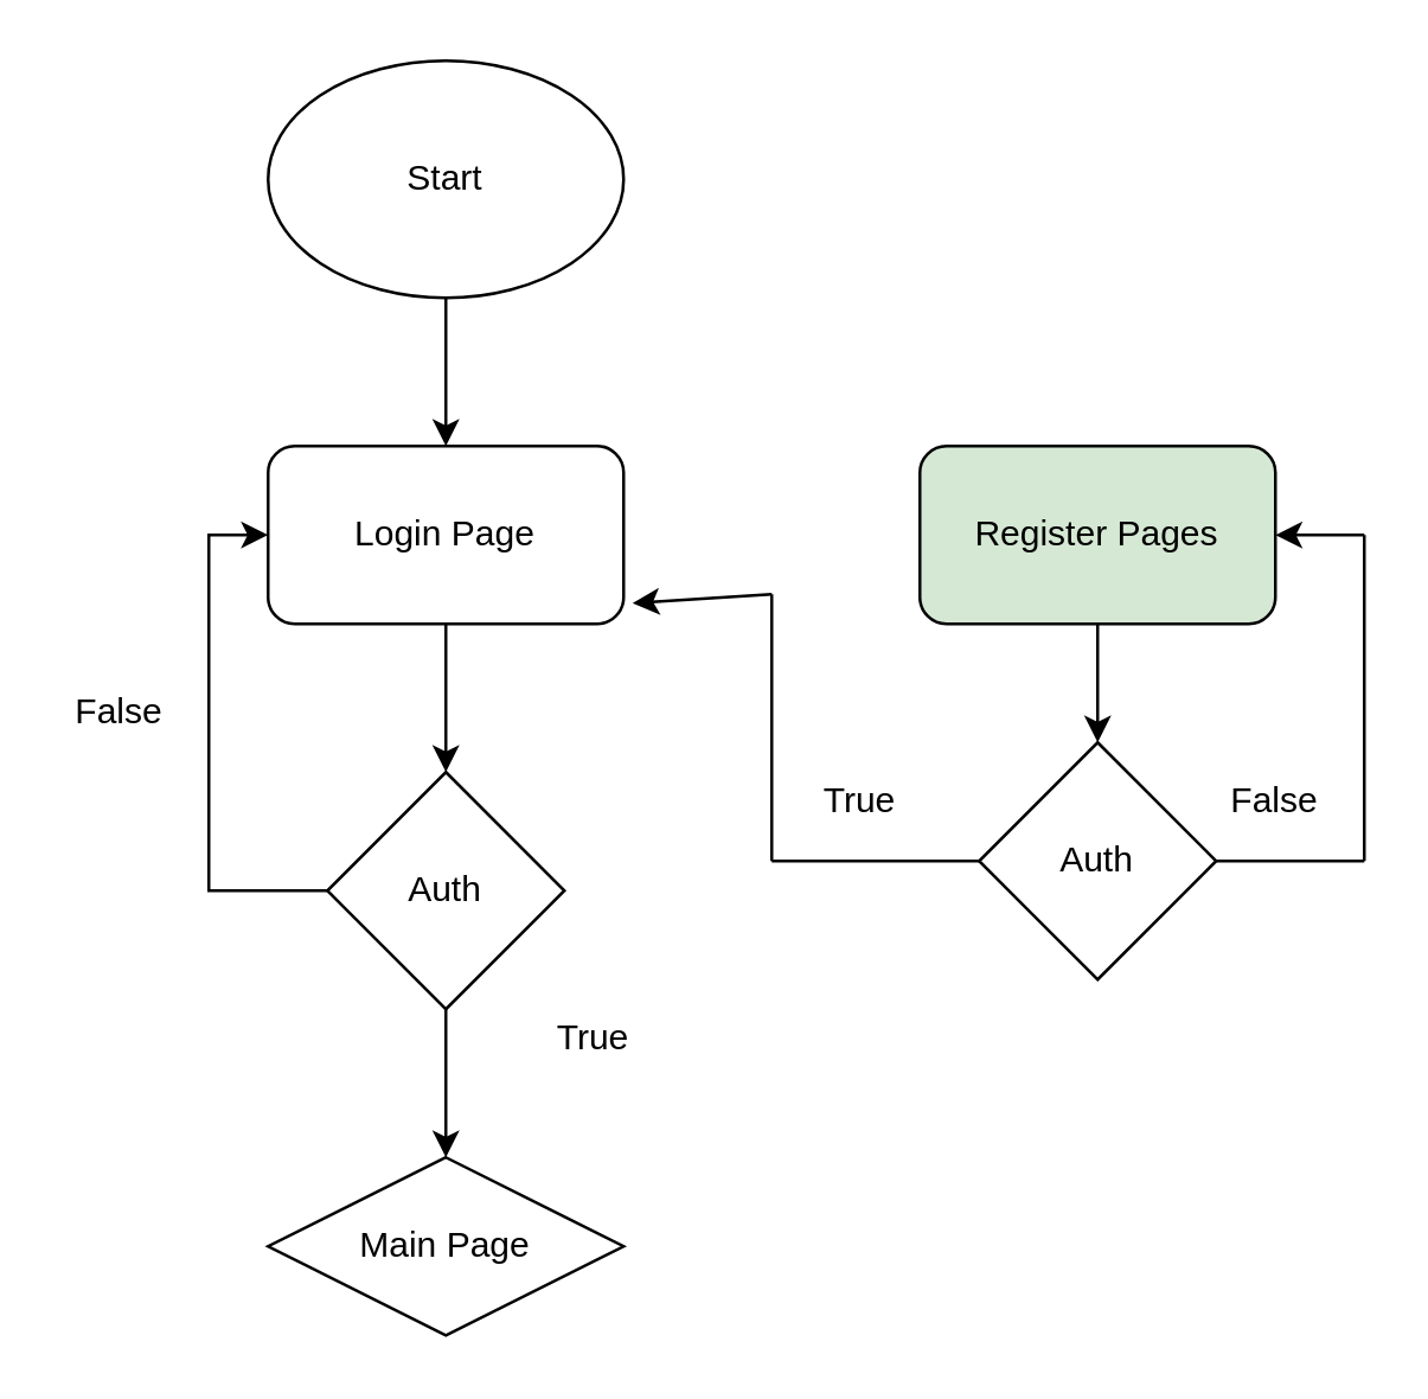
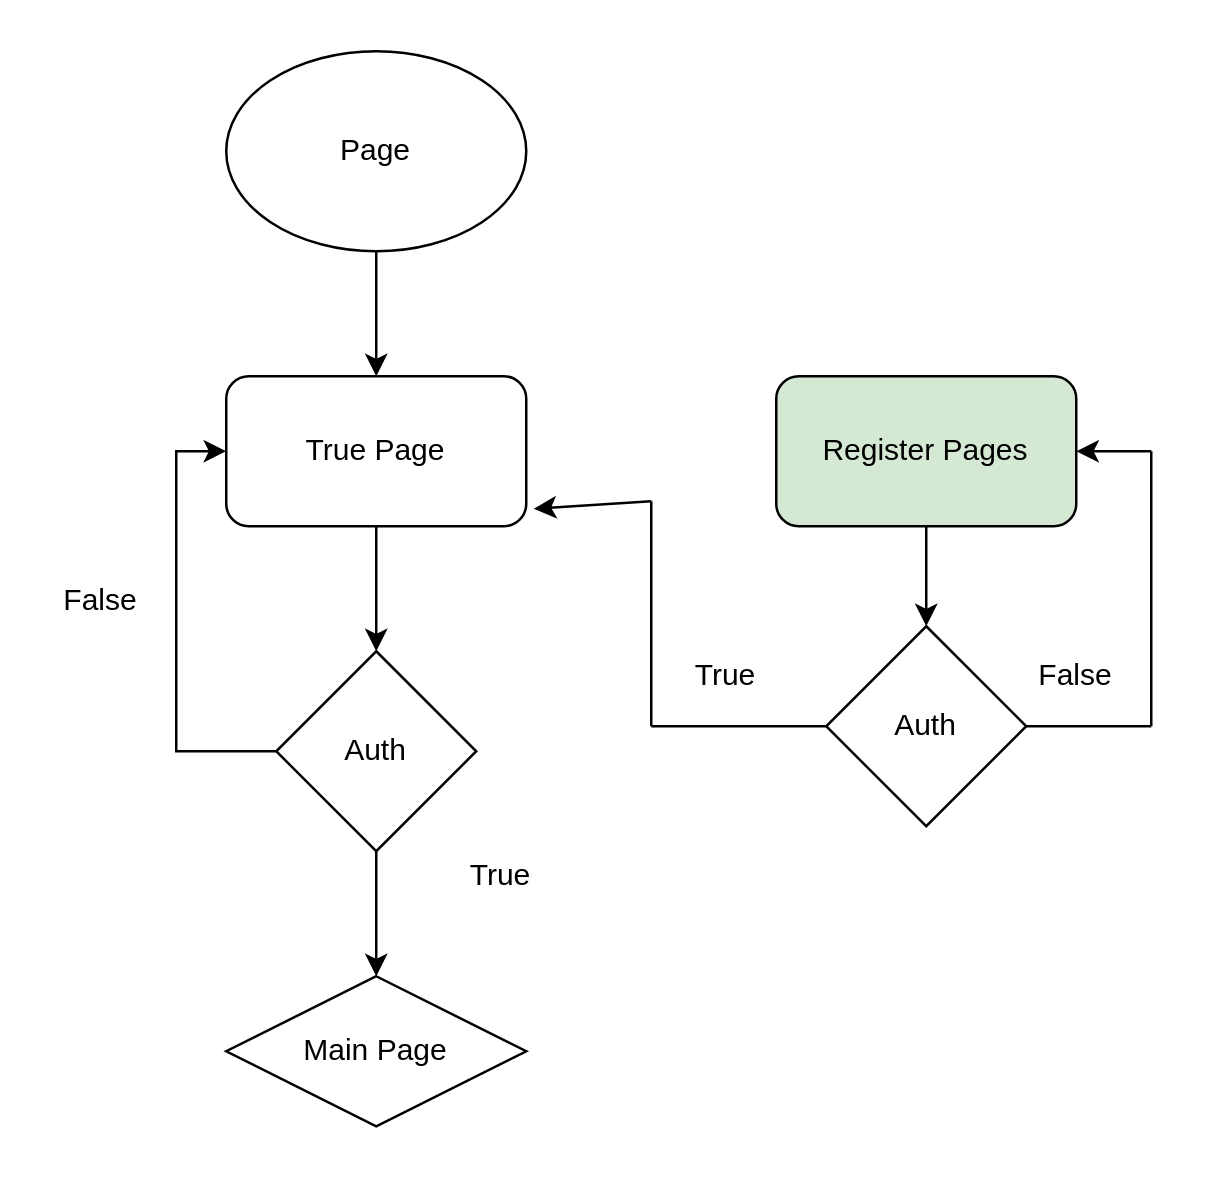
  <mxCell id="0" />
  <mxCell id="1" parent="0" />
  <mxCell id="2" value="" style="endArrow=classic;html=1;" edge="1" parent="1"><mxGeometry width="50" height="50" relative="1" as="geometry"><mxPoint x="150" y="98" as="sourcePoint" /><mxPoint x="150" y="150" as="targetPoint" /></mxGeometry></mxCell>
- <mxCell id="3" value="Start" style="ellipse;whiteSpace=wrap;html=1;" vertex="1" parent="1"><mxGeometry x="90" y="20" width="120" height="80" as="geometry" /></mxCell>
+ <mxCell id="3" value="Page" style="ellipse;whiteSpace=wrap;html=1;" vertex="1" parent="1"><mxGeometry x="90" y="20" width="120" height="80" as="geometry" /></mxCell>
  <mxCell id="4" value="" style="edgeStyle=none;rounded=0;orthogonalLoop=1;jettySize=auto;html=1;" edge="1" parent="1" source="5" target="8"><mxGeometry relative="1" as="geometry" /></mxCell>
- <mxCell id="5" value="Login Page" style="rounded=1;whiteSpace=wrap;html=1;" vertex="1" parent="1"><mxGeometry x="90" y="150" width="120" height="60" as="geometry" /></mxCell>
+ <mxCell id="5" value="True Page" style="rounded=1;whiteSpace=wrap;html=1;" vertex="1" parent="1"><mxGeometry x="90" y="150" width="120" height="60" as="geometry" /></mxCell>
  <mxCell id="6" style="edgeStyle=orthogonalEdgeStyle;rounded=0;orthogonalLoop=1;jettySize=auto;html=1;entryX=0;entryY=0.5;entryDx=0;entryDy=0;" edge="1" parent="1" source="8" target="5"><mxGeometry relative="1" as="geometry"><mxPoint x="70" y="270" as="targetPoint" /><Array as="points"><mxPoint x="70" y="300" /><mxPoint x="70" y="180" /></Array></mxGeometry></mxCell>
  <mxCell id="7" value="" style="edgeStyle=none;rounded=0;orthogonalLoop=1;jettySize=auto;html=1;" edge="1" parent="1" source="8" target="11"><mxGeometry relative="1" as="geometry" /></mxCell>
  <mxCell id="8" value="Auth" style="rhombus;whiteSpace=wrap;html=1;" vertex="1" parent="1"><mxGeometry x="110" y="260" width="80" height="80" as="geometry" /></mxCell>
  <mxCell id="9" value="True" style="text;html=1;strokeColor=none;fillColor=none;align=center;verticalAlign=middle;whiteSpace=wrap;rounded=0;" vertex="1" parent="1"><mxGeometry x="180" y="340" width="40" height="20" as="geometry" /></mxCell>
  <mxCell id="10" value="False" style="text;html=1;strokeColor=none;fillColor=none;align=center;verticalAlign=middle;whiteSpace=wrap;rounded=0;" vertex="1" parent="1"><mxGeometry x="20" y="230" width="40" height="20" as="geometry" /></mxCell>
  <mxCell id="11" value="Main Page" style="rhombus;whiteSpace=wrap;html=1;" vertex="1" parent="1"><mxGeometry x="90" y="390" width="120" height="60" as="geometry" /></mxCell>
  <mxCell id="12" value="" style="edgeStyle=none;rounded=0;orthogonalLoop=1;jettySize=auto;html=1;" edge="1" parent="1" source="13" target="14"><mxGeometry relative="1" as="geometry" /></mxCell>
  <mxCell id="13" value="Register Pages" style="rounded=1;whiteSpace=wrap;html=1;fillColor=#d5e8d4;" vertex="1" parent="1"><mxGeometry x="310" y="150" width="120" height="60" as="geometry" /></mxCell>
  <mxCell id="14" value="Auth" style="rhombus;whiteSpace=wrap;html=1;" vertex="1" parent="1"><mxGeometry x="330" y="250" width="80" height="80" as="geometry" /></mxCell>
  <mxCell id="15" value="True" style="text;html=1;strokeColor=none;fillColor=none;align=center;verticalAlign=middle;whiteSpace=wrap;rounded=0;" vertex="1" parent="1"><mxGeometry x="270" y="260" width="40" height="20" as="geometry" /></mxCell>
  <mxCell id="16" value="" style="endArrow=none;html=1;exitX=1;exitY=0.5;exitDx=0;exitDy=0;" edge="1" parent="1" source="14"><mxGeometry width="50" height="50" relative="1" as="geometry"><mxPoint x="430" y="340" as="sourcePoint" /><mxPoint x="460" y="290" as="targetPoint" /></mxGeometry></mxCell>
  <mxCell id="17" value="" style="endArrow=none;html=1;" edge="1" parent="1"><mxGeometry width="50" height="50" relative="1" as="geometry"><mxPoint x="460" y="290" as="sourcePoint" /><mxPoint x="460" y="180" as="targetPoint" /></mxGeometry></mxCell>
  <mxCell id="18" value="" style="endArrow=classic;html=1;entryX=1;entryY=0.5;entryDx=0;entryDy=0;" edge="1" parent="1" target="13"><mxGeometry width="50" height="50" relative="1" as="geometry"><mxPoint x="460" y="180" as="sourcePoint" /><mxPoint x="530" y="110" as="targetPoint" /></mxGeometry></mxCell>
  <mxCell id="19" value="False" style="text;html=1;strokeColor=none;fillColor=none;align=center;verticalAlign=middle;whiteSpace=wrap;rounded=0;" vertex="1" parent="1"><mxGeometry x="410" y="260" width="40" height="20" as="geometry" /></mxCell>
  <mxCell id="20" value="" style="endArrow=none;html=1;" edge="1" parent="1"><mxGeometry width="50" height="50" relative="1" as="geometry"><mxPoint x="260" y="290" as="sourcePoint" /><mxPoint x="330" y="290" as="targetPoint" /></mxGeometry></mxCell>
  <mxCell id="21" value="" style="endArrow=none;html=1;" edge="1" parent="1"><mxGeometry width="50" height="50" relative="1" as="geometry"><mxPoint x="260" y="290" as="sourcePoint" /><mxPoint x="260" y="200" as="targetPoint" /></mxGeometry></mxCell>
  <mxCell id="22" value="" style="endArrow=classic;html=1;" edge="1" parent="1"><mxGeometry width="50" height="50" relative="1" as="geometry"><mxPoint x="260" y="200" as="sourcePoint" /><mxPoint x="213" y="203" as="targetPoint" /></mxGeometry></mxCell>
